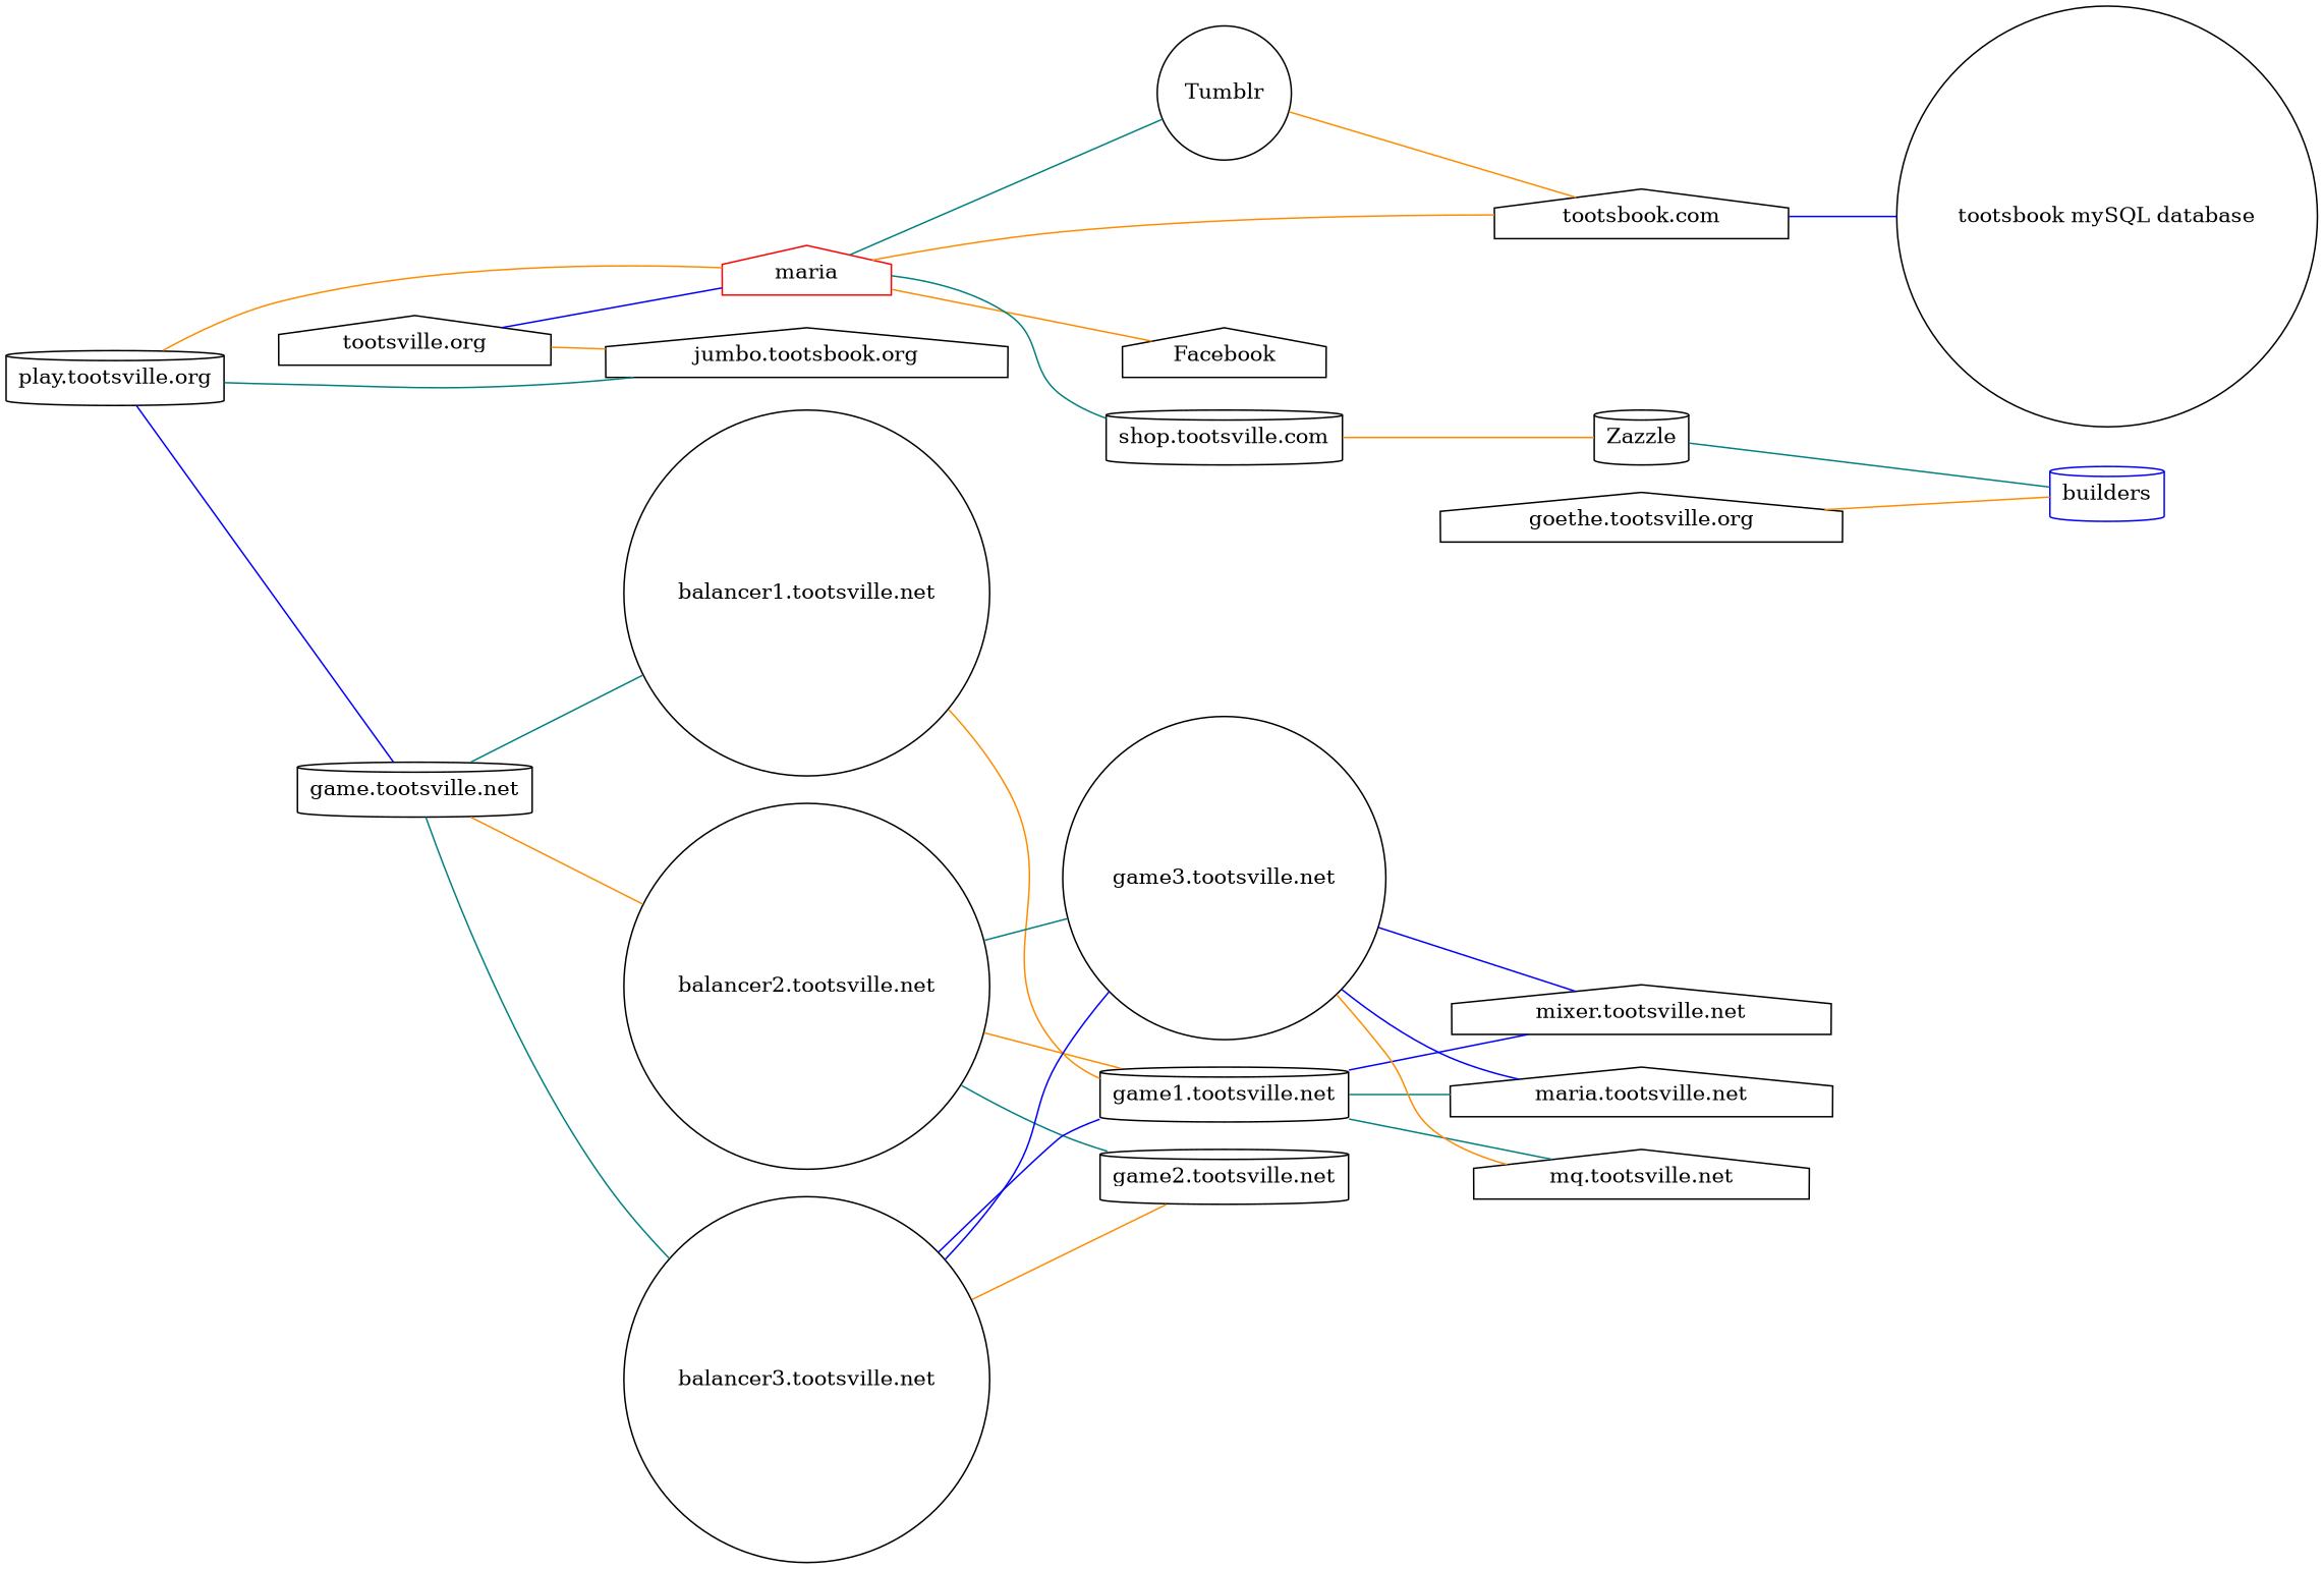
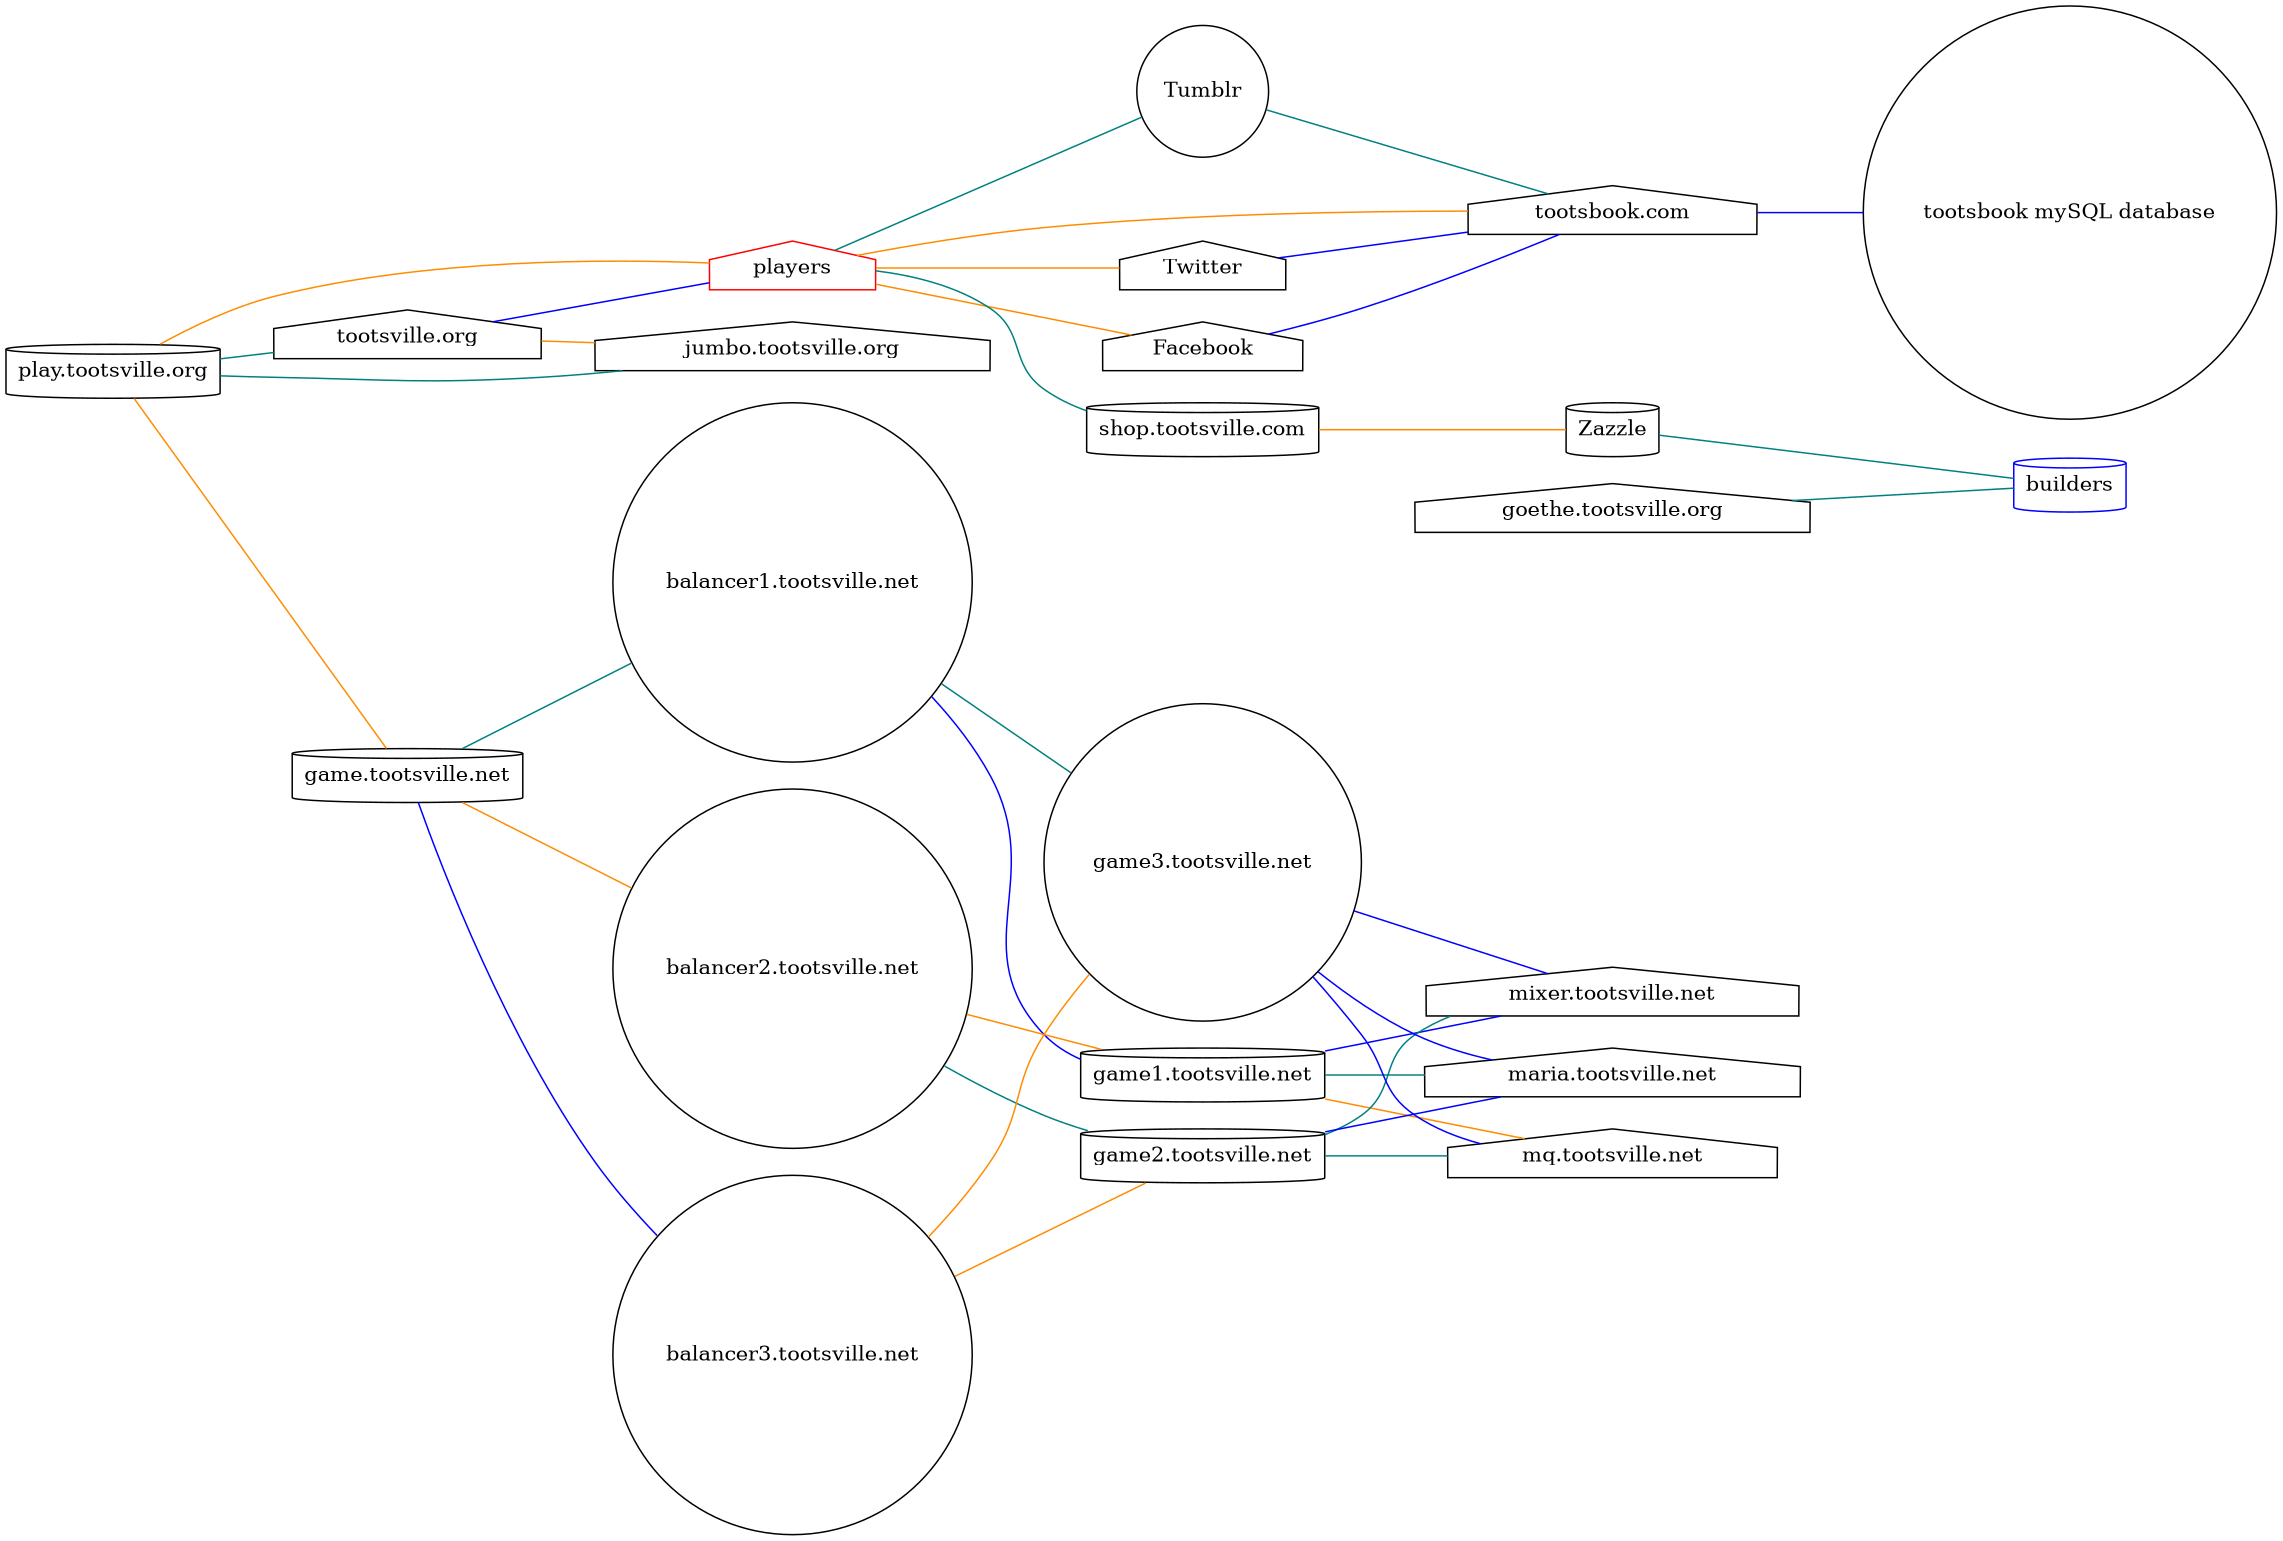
  graph {
    rankdir=LR
    node [shape=house]
    edge [color=darkorange]
-   players [color=red label=maria]
+   players [color=red]
+   Twitter
    Facebook
    Tumblr [shape=circle]
    "shop.tootsville.com" [shape=cylinder]
    "tootsbook.com"
    Zazzle [shape=cylinder]
    builders [color=blue shape=cylinder]
    "tootsbook mySQL database" [shape=circle]
    "goethe.tootsville.org"
    "play.tootsville.org" [shape=cylinder]
    "tootsville.org"
    "game.tootsville.net" [shape=cylinder]
-   "jumbo.tootsville.org" [label="jumbo.tootsbook.org"]
+   "jumbo.tootsville.org"
    "balancer1.tootsville.net" [shape=circle]
    "balancer2.tootsville.net" [shape=circle]
    "balancer3.tootsville.net" [shape=circle]
    "game1.tootsville.net" [shape=cylinder]
    "game2.tootsville.net" [shape=cylinder]
    "game3.tootsville.net" [shape=circle]
    "mixer.tootsville.net"
    "maria.tootsville.net"
    "mq.tootsville.net"
+   players -- Twitter
    players -- Facebook
    players -- Tumblr [color=teal]
    players -- "shop.tootsville.com" [color=teal]
-   Tumblr -- "tootsbook.com"
+   Twitter -- "tootsbook.com" [color=blue]
+   Facebook -- "tootsbook.com" [color=blue]
+   Tumblr -- "tootsbook.com" [color=teal]
    "shop.tootsville.com" -- Zazzle
    "tootsbook.com" -- players
    "tootsbook.com" -- "tootsbook mySQL database" [color=blue]
    Zazzle -- builders [color=teal]
-   "goethe.tootsville.org" -- builders
+   "goethe.tootsville.org" -- builders [color=teal]
    "play.tootsville.org" -- players
-   "play.tootsville.org" -- "game.tootsville.net" [color=blue]
+   "play.tootsville.org" -- "tootsville.org" [color=teal]
+   "play.tootsville.org" -- "game.tootsville.net"
    "tootsville.org" -- players [color=blue]
    "tootsville.org" -- "jumbo.tootsville.org"
    "game.tootsville.net" -- "balancer1.tootsville.net" [color=teal]
    "game.tootsville.net" -- "balancer2.tootsville.net"
-   "game.tootsville.net" -- "balancer3.tootsville.net" [color=teal]
+   "game.tootsville.net" -- "balancer3.tootsville.net" [color=blue]
    "jumbo.tootsville.org" -- "play.tootsville.org" [color=teal]
-   "balancer1.tootsville.net" -- "game1.tootsville.net"
+   "balancer1.tootsville.net" -- "game1.tootsville.net" [color=blue]
    "balancer2.tootsville.net" -- "game1.tootsville.net"
    "balancer2.tootsville.net" -- "game2.tootsville.net" [color=teal]
-   "balancer2.tootsville.net" -- "game3.tootsville.net" [color=teal]
-   "balancer3.tootsville.net" -- "game1.tootsville.net" [color=blue]
+   "balancer1.tootsville.net" -- "game3.tootsville.net" [color=teal]
    "balancer3.tootsville.net" -- "game2.tootsville.net"
-   "balancer3.tootsville.net" -- "game3.tootsville.net" [color=blue]
+   "balancer3.tootsville.net" -- "game3.tootsville.net"
    "game1.tootsville.net" -- "mixer.tootsville.net" [color=blue]
    "game1.tootsville.net" -- "maria.tootsville.net" [color=teal]
-   "game1.tootsville.net" -- "mq.tootsville.net" [color=teal]
+   "game1.tootsville.net" -- "mq.tootsville.net"
+   "game2.tootsville.net" -- "mixer.tootsville.net" [color=teal]
+   "game2.tootsville.net" -- "maria.tootsville.net" [color=blue]
+   "game2.tootsville.net" -- "mq.tootsville.net" [color=teal]
    "game3.tootsville.net" -- "mixer.tootsville.net" [color=blue]
    "game3.tootsville.net" -- "maria.tootsville.net" [color=blue]
-   "game3.tootsville.net" -- "mq.tootsville.net"
+   "game3.tootsville.net" -- "mq.tootsville.net" [color=blue]
  }
